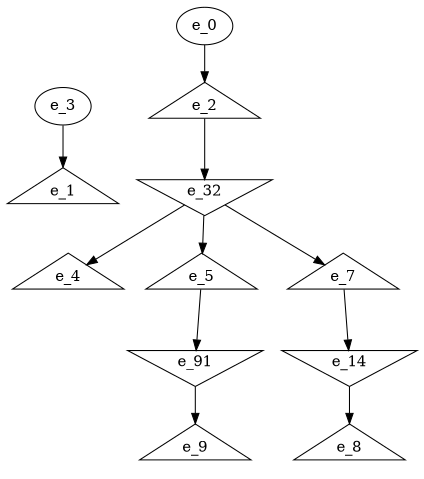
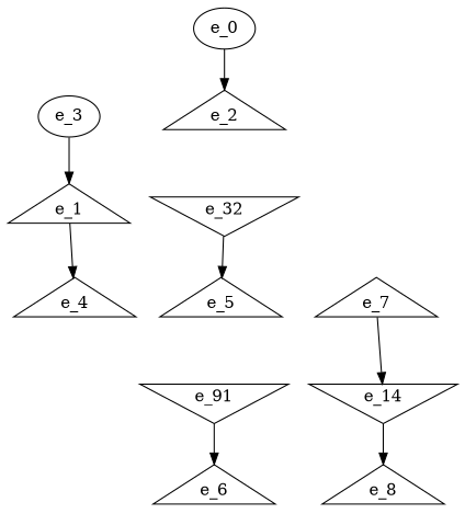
  digraph {
    node [shape=triangle]
    e_0 [shape=""]
    e_2
    n3 [label=e_32 shape=invtriangle]
    e_4
    e_5
    e_7
    e_3 [shape=""]
    e_1
    n9 [label=e_91 shape=invtriangle]
-   e_6 [label=e_9]
+   e_6
    n11 [label=e_14 shape=invtriangle]
    e_8
    e_0 -> e_2
-   e_2 -> n3
-   n3 -> e_4
+   e_1 -> e_4
    n3 -> e_5
-   n3 -> e_7
-   e_5 -> n9
    e_7 -> n11
    e_3 -> e_1
    n9 -> e_6
    n11 -> e_8
  }
